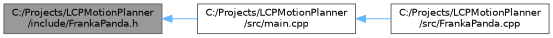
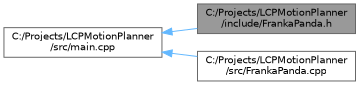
  digraph {
    rankdir=LR
    node [color=grey40 fillcolor=white fontname=Helvetica fontsize=10 shape=box style=filled]
    edge [color=steelblue1 dir=back fontname=Helvetica fontsize=10 labelfontname=Helvetica labelfontsize=10 style=solid]
    n1 [color=gray40 fillcolor=grey60 fontcolor=black height=0.2 label="C:/Projects/LCPMotionPlanner\l/include/FrankaPanda.h" width=0.4]
    n2 [height=0.2 label="C:/Projects/LCPMotionPlanner\l/src/main.cpp" width=0.4]
    n3 [height=0.2 label="C:/Projects/LCPMotionPlanner\l/src/FrankaPanda.cpp" width=0.4]
-   n1 -> n2
+   n2 -> n1
    n2 -> n3
  }
